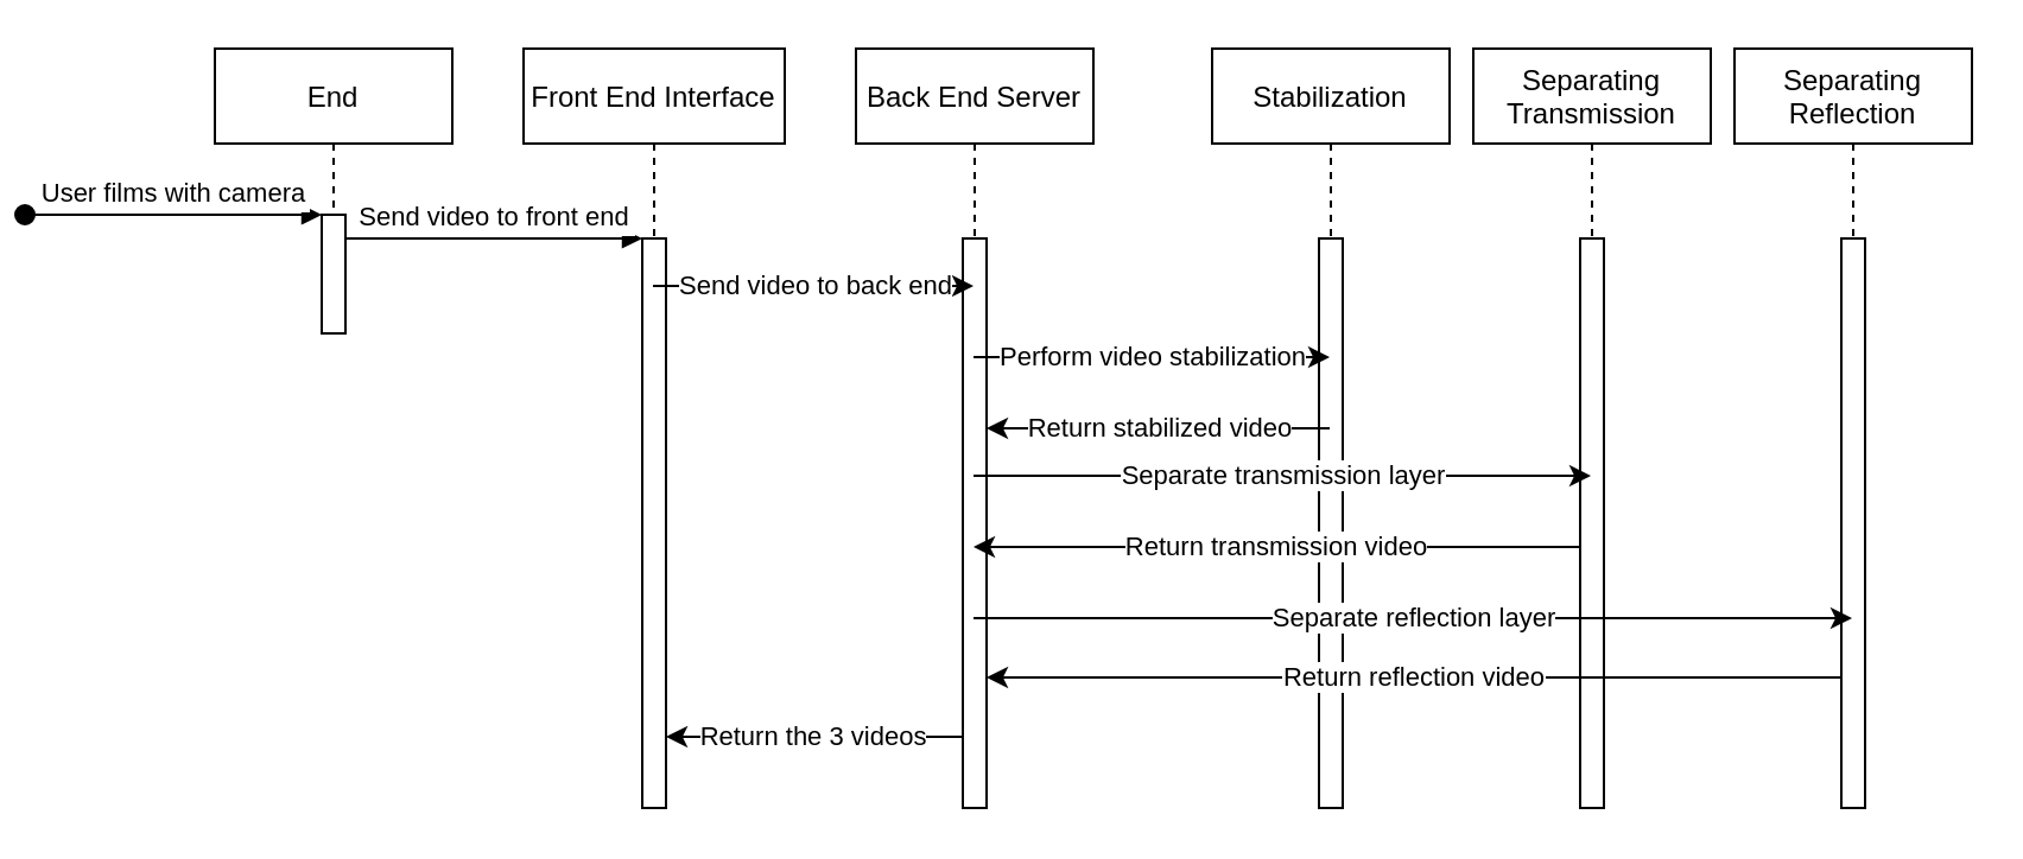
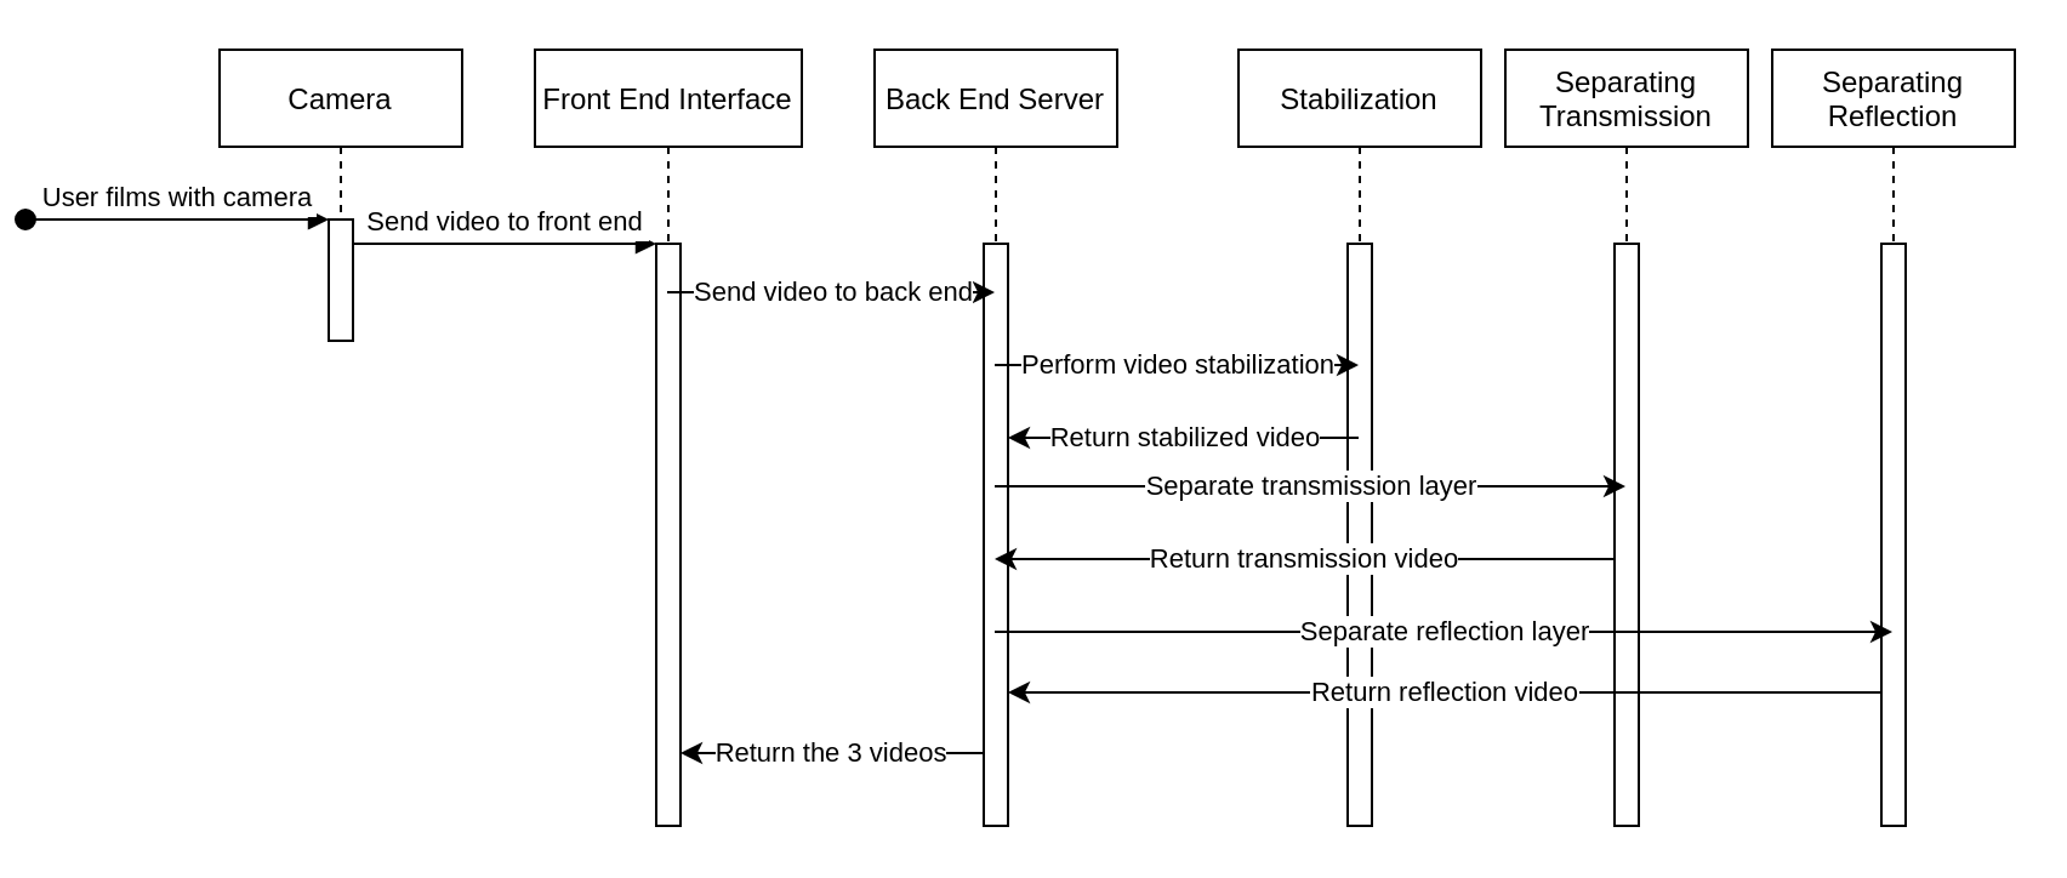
  <mxCell id="0" />
  <mxCell id="1" parent="0" />
- <mxCell id="2" value="End" style="shape=umlLifeline;perimeter=lifelinePerimeter;container=1;collapsible=0;recursiveResize=0;rounded=0;shadow=0;strokeWidth=1;" parent="1" vertex="1"><mxGeometry x="20" y="20" width="100" height="120" as="geometry" /></mxCell>
+ <mxCell id="2" value="Camera" style="shape=umlLifeline;perimeter=lifelinePerimeter;container=1;collapsible=0;recursiveResize=0;rounded=0;shadow=0;strokeWidth=1;" parent="1" vertex="1"><mxGeometry x="20" y="20" width="100" height="120" as="geometry" /></mxCell>
  <mxCell id="3" value="" style="points=[];perimeter=orthogonalPerimeter;rounded=0;shadow=0;strokeWidth=1;" parent="2" vertex="1"><mxGeometry x="45" y="70" width="10" height="50" as="geometry" /></mxCell>
  <mxCell id="4" value="User films with camera" style="verticalAlign=bottom;startArrow=oval;endArrow=block;startSize=8;shadow=0;strokeWidth=1;" parent="2" target="3" edge="1"><mxGeometry relative="1" as="geometry"><mxPoint x="-80" y="70" as="sourcePoint" /></mxGeometry></mxCell>
  <mxCell id="5" value="Front End Interface" style="shape=umlLifeline;perimeter=lifelinePerimeter;container=1;collapsible=0;recursiveResize=0;rounded=0;shadow=0;strokeWidth=1;" parent="1" vertex="1"><mxGeometry x="150" y="20" width="110" height="320" as="geometry" /></mxCell>
  <mxCell id="6" value="" style="points=[];perimeter=orthogonalPerimeter;rounded=0;shadow=0;strokeWidth=1;" parent="5" vertex="1"><mxGeometry x="50" y="80" width="10" height="240" as="geometry" /></mxCell>
  <mxCell id="7" value="Send video to front end" style="verticalAlign=bottom;endArrow=block;entryX=0;entryY=0;shadow=0;strokeWidth=1;" parent="1" source="3" target="6" edge="1"><mxGeometry relative="1" as="geometry"><mxPoint x="175" y="100" as="sourcePoint" /></mxGeometry></mxCell>
  <mxCell id="8" value="Back End Server" style="shape=umlLifeline;perimeter=lifelinePerimeter;container=1;collapsible=0;recursiveResize=0;rounded=0;shadow=0;strokeWidth=1;" vertex="1" parent="1"><mxGeometry x="290" y="20" width="100" height="320" as="geometry" /></mxCell>
  <mxCell id="9" value="" style="points=[];perimeter=orthogonalPerimeter;rounded=0;shadow=0;strokeWidth=1;" vertex="1" parent="8"><mxGeometry x="45" y="80" width="10" height="240" as="geometry" /></mxCell>
  <mxCell id="10" value="Stabilization" style="shape=umlLifeline;perimeter=lifelinePerimeter;container=1;collapsible=0;recursiveResize=0;rounded=0;shadow=0;strokeWidth=1;" vertex="1" parent="1"><mxGeometry x="440" y="20" width="100" height="320" as="geometry" /></mxCell>
  <mxCell id="11" value="" style="points=[];perimeter=orthogonalPerimeter;rounded=0;shadow=0;strokeWidth=1;" vertex="1" parent="10"><mxGeometry x="45" y="80" width="10" height="240" as="geometry" /></mxCell>
  <mxCell id="12" value="Separating&#10;Transmission" style="shape=umlLifeline;perimeter=lifelinePerimeter;container=1;collapsible=0;recursiveResize=0;rounded=0;shadow=0;strokeWidth=1;" vertex="1" parent="1"><mxGeometry x="550" y="20" width="100" height="320" as="geometry" /></mxCell>
  <mxCell id="13" value="" style="points=[];perimeter=orthogonalPerimeter;rounded=0;shadow=0;strokeWidth=1;" vertex="1" parent="12"><mxGeometry x="45" y="80" width="10" height="240" as="geometry" /></mxCell>
  <mxCell id="14" value="Separating&#10;Reflection" style="shape=umlLifeline;perimeter=lifelinePerimeter;container=1;collapsible=0;recursiveResize=0;rounded=0;shadow=0;strokeWidth=1;" vertex="1" parent="1"><mxGeometry x="660" y="20" width="100" height="320" as="geometry" /></mxCell>
  <mxCell id="15" value="" style="points=[];perimeter=orthogonalPerimeter;rounded=0;shadow=0;strokeWidth=1;" vertex="1" parent="14"><mxGeometry x="45" y="80" width="10" height="240" as="geometry" /></mxCell>
  <mxCell id="16" value="Return transmission video" style="endArrow=classic;html=1;rounded=0;" edge="1" parent="1" source="13" target="8"><mxGeometry width="50" height="50" relative="1" as="geometry"><mxPoint x="340" y="220" as="sourcePoint" /><mxPoint x="390" y="170" as="targetPoint" /><Array as="points"><mxPoint x="470" y="230" /></Array></mxGeometry></mxCell>
  <mxCell id="17" value="Return stabilized video" style="endArrow=classic;html=1;rounded=0;" edge="1" parent="1" source="10" target="9"><mxGeometry width="50" height="50" relative="1" as="geometry"><mxPoint x="470" y="180" as="sourcePoint" /><mxPoint x="390" y="170" as="targetPoint" /><Array as="points"><mxPoint x="420" y="180" /></Array></mxGeometry></mxCell>
  <mxCell id="18" value="Return reflection video" style="endArrow=classic;html=1;rounded=0;" edge="1" parent="1" source="15" target="9"><mxGeometry width="50" height="50" relative="1" as="geometry"><mxPoint x="960" y="280" as="sourcePoint" /><mxPoint x="500" y="340" as="targetPoint" /><Array as="points"><mxPoint x="700" y="285" /></Array></mxGeometry></mxCell>
  <mxCell id="19" value="Separate transmission layer" style="edgeStyle=orthogonalEdgeStyle;rounded=0;orthogonalLoop=1;jettySize=auto;html=1;" edge="1" parent="1" source="8" target="12"><mxGeometry relative="1" as="geometry"><Array as="points"><mxPoint x="470" y="200" /><mxPoint x="470" y="200" /></Array></mxGeometry></mxCell>
  <mxCell id="20" value="Return the 3 videos" style="endArrow=classic;html=1;rounded=0;" edge="1" parent="1" source="9" target="6"><mxGeometry width="50" height="50" relative="1" as="geometry"><mxPoint x="420" y="310" as="sourcePoint" /><mxPoint x="640" y="90" as="targetPoint" /><Array as="points"><mxPoint x="300" y="310" /></Array></mxGeometry></mxCell>
  <mxCell id="21" value="Separate reflection layer" style="edgeStyle=orthogonalEdgeStyle;rounded=0;orthogonalLoop=1;jettySize=auto;html=1;" edge="1" parent="1" source="8" target="14"><mxGeometry relative="1" as="geometry"><Array as="points"><mxPoint x="530" y="260" /><mxPoint x="530" y="260" /></Array></mxGeometry></mxCell>
  <mxCell id="22" value="Perform video stabilization" style="edgeStyle=orthogonalEdgeStyle;rounded=0;orthogonalLoop=1;jettySize=auto;html=1;" edge="1" parent="1" source="8" target="10"><mxGeometry relative="1" as="geometry"><Array as="points"><mxPoint x="430" y="150" /><mxPoint x="430" y="150" /></Array></mxGeometry></mxCell>
  <mxCell id="23" value="Send video to back end" style="edgeStyle=orthogonalEdgeStyle;rounded=0;orthogonalLoop=1;jettySize=auto;html=1;" edge="1" parent="1" source="5" target="8"><mxGeometry relative="1" as="geometry"><Array as="points"><mxPoint x="280" y="120" /><mxPoint x="280" y="120" /></Array></mxGeometry></mxCell>
